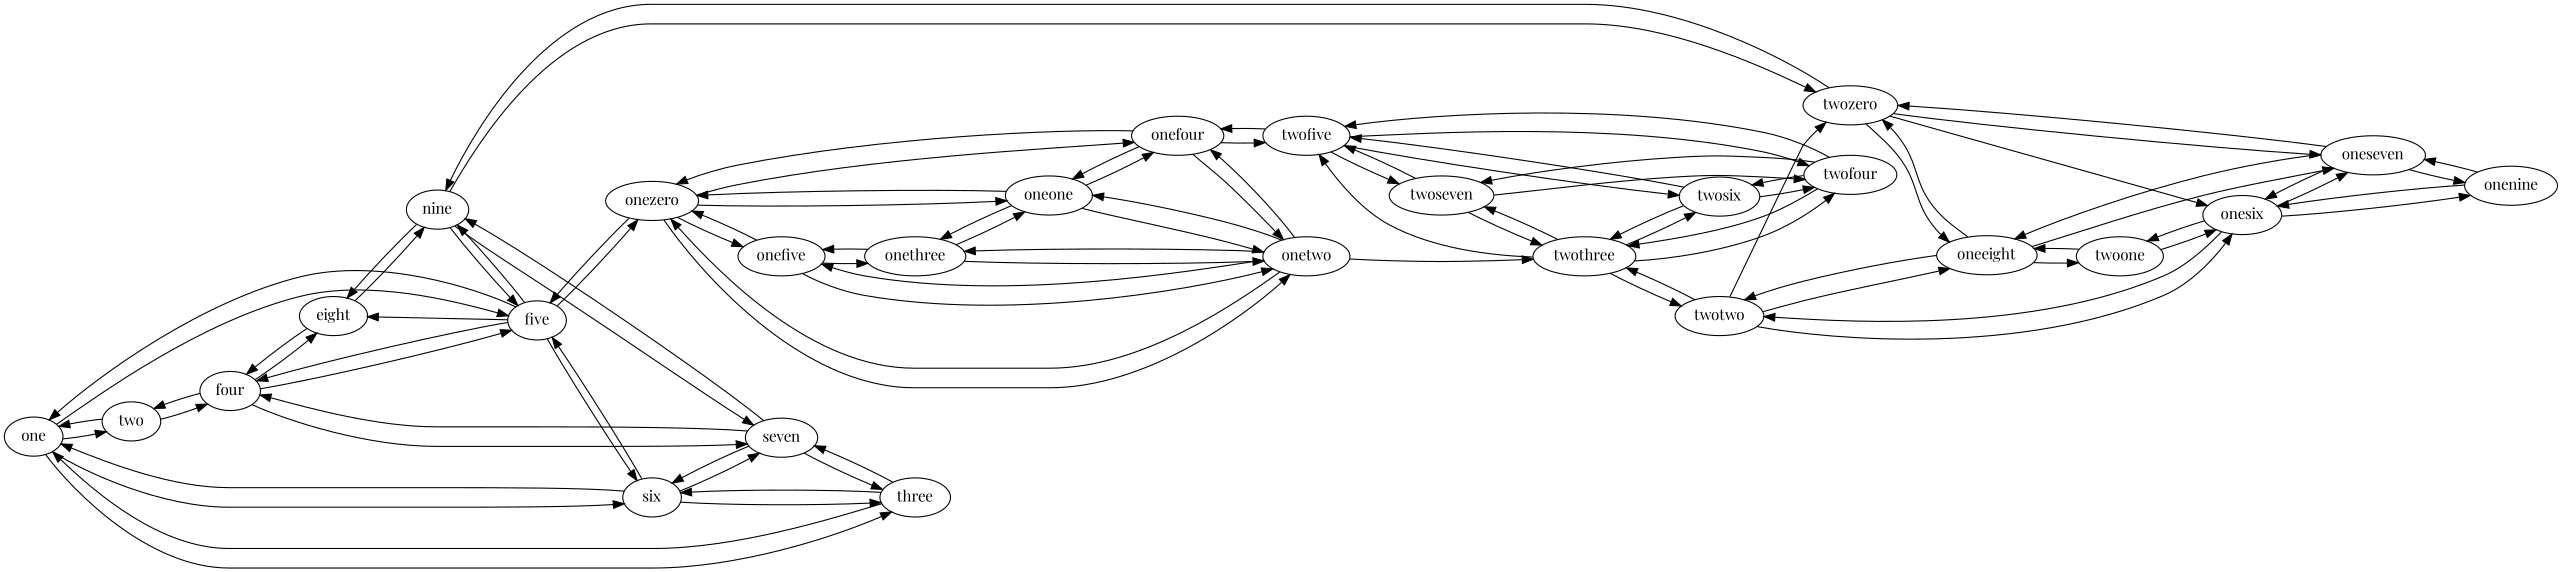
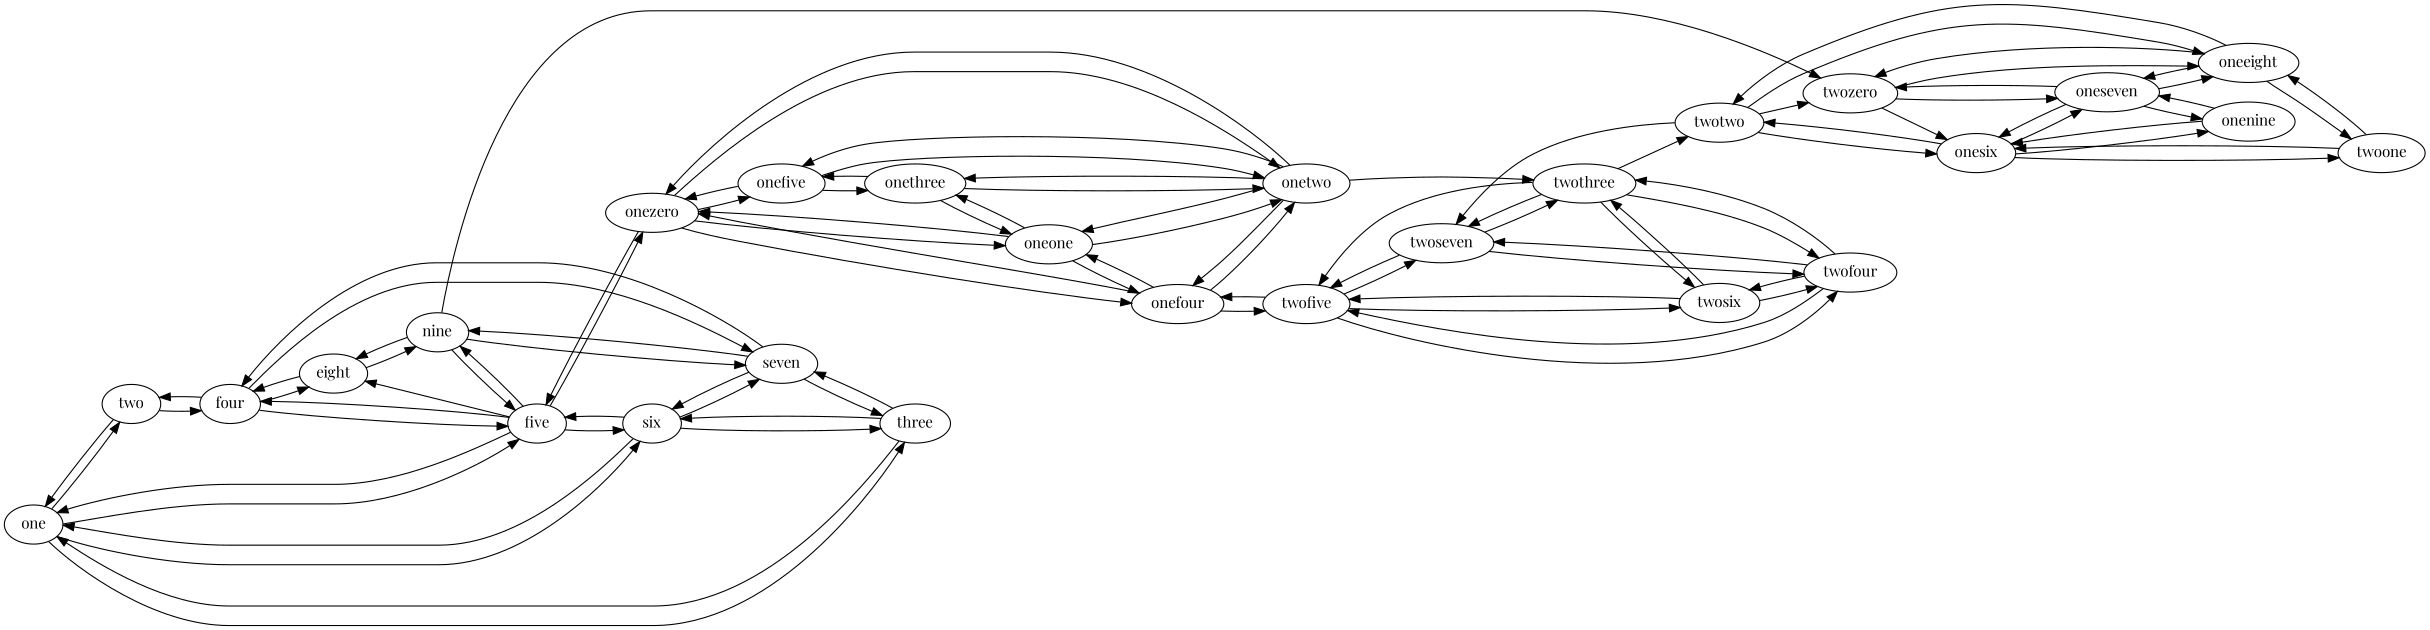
  digraph {
    fontname="Playfair Display"
    rankdir=LR
    node [fontname="Playfair Display"]
    edge [fontname="Playfair Display" level=Master]
    one
    two
    three
    five
    six
    four
    seven
    eight
    nine
    onezero
    twozero
    oneone
    onetwo
    onefour
    onefive
    onesix
    oneseven
    oneeight
    onethree
    twothree
    twofive
    onenine
    twoone
    twotwo
    twofour
    twosix
    twoseven
    one -> two
    one -> three
    one -> five
    one -> six
    two -> one
    two -> four
    three -> one
    three -> six
    three -> seven
    five -> one
    five -> six
    five -> four
    five -> eight
    five -> nine
    five -> onezero
    six -> one
    six -> three
    six -> five
    six -> seven
    four -> two
    four -> five
    four -> seven
    four -> eight
    seven -> three
    seven -> six
    seven -> four
    seven -> nine
    eight -> four
    eight -> nine
    nine -> five
    nine -> seven
    nine -> eight
    nine -> twozero
    onezero -> five
    onezero -> oneone
    onezero -> onetwo
    onezero -> onefour
    onezero -> onefive
-   twozero -> nine
    twozero -> onesix
    twozero -> oneseven
    twozero -> oneeight
    oneone -> onezero
    oneone -> onetwo
    oneone -> onefour
    oneone -> onethree
    onetwo -> onezero
    onetwo -> oneone
    onetwo -> onefour
    onetwo -> onefive
    onetwo -> onethree
    onetwo -> twothree
    onefour -> onezero
    onefour -> oneone
    onefour -> onetwo
    onefour -> twofive
    onefive -> onezero
    onefive -> onetwo
    onefive -> onethree
    onesix -> oneseven
    onesix -> onenine
    onesix -> twoone
    onesix -> twotwo
    oneseven -> twozero
    oneseven -> onesix
    oneseven -> oneeight
    oneseven -> onenine
    oneeight -> twozero
    oneeight -> oneseven
    oneeight -> twoone
    oneeight -> twotwo
    onethree -> oneone
    onethree -> onetwo
    onethree -> onefive
    twothree -> twofive
    twothree -> twotwo
    twothree -> twofour
    twothree -> twosix
    twothree -> twoseven
    twofive -> onefour
    twofive -> twofour
    twofive -> twosix
    twofive -> twoseven
    onenine -> onesix
    onenine -> oneseven
    twoone -> onesix
    twoone -> oneeight
    twotwo -> twozero
    twotwo -> onesix
    twotwo -> oneeight
-   twotwo -> twothree
+   twotwo -> twoseven
    twofour -> twothree
    twofour -> twofive
    twofour -> twosix
    twofour -> twoseven
    twosix -> twothree
    twosix -> twofive
    twosix -> twofour
    twoseven -> twothree
    twoseven -> twofive
    twoseven -> twofour
  }
